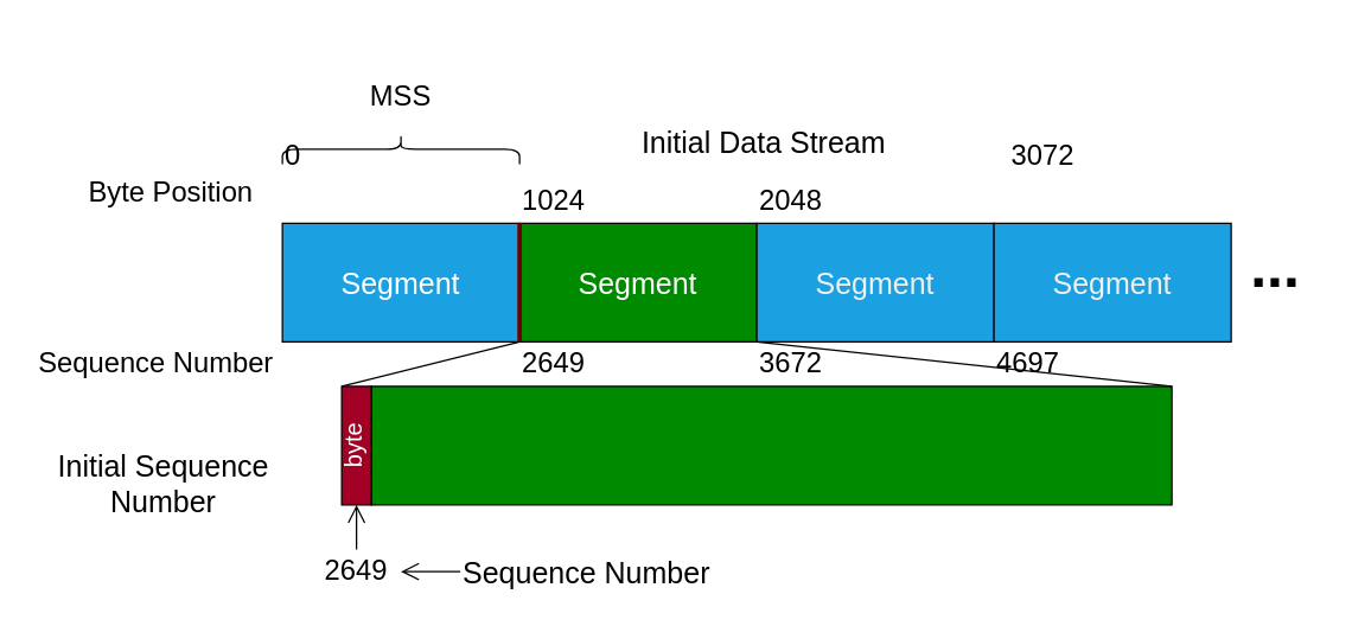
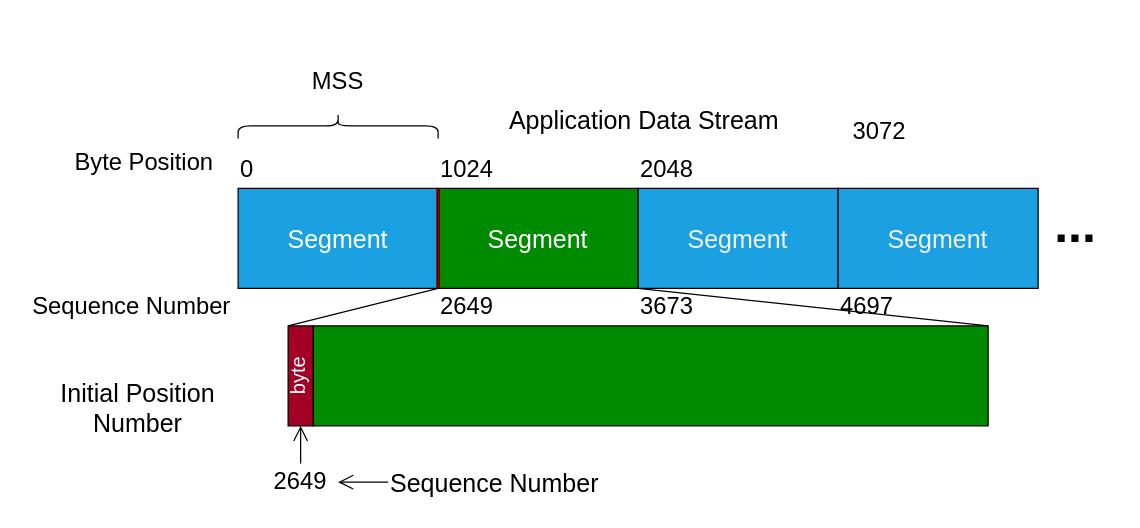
  <mxCell id="0" />
  <mxCell id="1" parent="0" />
  <mxCell id="2" value="Segment" style="rounded=0;whiteSpace=wrap;html=1;fontSize=20;fillColor=#1ba1e2;fontColor=#ffffff;strokeColor=#000000;" parent="1" vertex="1"><mxGeometry x="190" y="150" width="160" height="80" as="geometry" /></mxCell>
  <mxCell id="3" value="Segment" style="rounded=0;whiteSpace=wrap;html=1;fontSize=20;fillColor=#008a00;fontColor=#ffffff;strokeColor=#000000;" parent="1" vertex="1"><mxGeometry x="350" y="150" width="160" height="80" as="geometry" /></mxCell>
  <mxCell id="4" value="&#10;&#10;&lt;span style=&quot;color: rgb(240, 240, 240); font-family: helvetica; font-size: 20px; font-style: normal; font-weight: 400; letter-spacing: normal; text-align: center; text-indent: 0px; text-transform: none; word-spacing: 0px; display: inline; float: none;&quot;&gt;Segment&lt;/span&gt;&#10;&#10;" style="rounded=0;whiteSpace=wrap;html=1;fontSize=20;fillColor=#1ba1e2;fontColor=#ffffff;strokeColor=#000000;labelBackgroundColor=none;" parent="1" vertex="1"><mxGeometry x="510" y="150" width="160" height="80" as="geometry" /></mxCell>
  <mxCell id="5" value="&#10;&#10;&lt;span style=&quot;color: rgb(240, 240, 240); font-family: helvetica; font-size: 20px; font-style: normal; font-weight: 400; letter-spacing: normal; text-align: center; text-indent: 0px; text-transform: none; word-spacing: 0px; display: inline; float: none;&quot;&gt;Segment&lt;/span&gt;&#10;&#10;" style="rounded=0;whiteSpace=wrap;html=1;fontSize=20;fillColor=#1ba1e2;fontColor=#ffffff;strokeColor=#000000;labelBackgroundColor=none;" parent="1" vertex="1"><mxGeometry x="670" y="150" width="160" height="80" as="geometry" /></mxCell>
  <mxCell id="6" value="" style="shape=curlyBracket;whiteSpace=wrap;html=1;rounded=1;flipH=1;rotation=-90;" parent="1" vertex="1"><mxGeometry x="260" y="20" width="20" height="160" as="geometry" /></mxCell>
  <mxCell id="7" value="MSS" style="text;html=1;strokeColor=none;fillColor=none;align=center;verticalAlign=middle;whiteSpace=wrap;rounded=0;fontSize=19;" parent="1" vertex="1"><mxGeometry x="240" y="50" width="60" height="30" as="geometry" /></mxCell>
  <mxCell id="8" value="..." style="text;html=1;strokeColor=none;fillColor=none;align=center;verticalAlign=bottom;whiteSpace=wrap;rounded=0;fontSize=40;fontStyle=1" parent="1" vertex="1"><mxGeometry x="830" y="175" width="60" height="30" as="geometry" /></mxCell>
- <mxCell id="9" value="Initial Data Stream" style="text;html=1;strokeColor=none;fillColor=none;align=center;verticalAlign=middle;whiteSpace=wrap;rounded=0;fontSize=20;fontStyle=0" parent="1" vertex="1"><mxGeometry x="380" y="80" width="270" height="30" as="geometry" /></mxCell>
- <mxCell id="10" value="0" style="text;html=1;strokeColor=none;fillColor=none;align=left;verticalAlign=middle;whiteSpace=wrap;rounded=0;fontSize=19;" parent="1" vertex="1"><mxGeometry x="190" y="90" width="60" height="30" as="geometry" /></mxCell>
+ <mxCell id="9" value="Application Data Stream" style="text;html=1;strokeColor=none;fillColor=none;align=center;verticalAlign=middle;whiteSpace=wrap;rounded=0;fontSize=20;fontStyle=0" parent="1" vertex="1"><mxGeometry x="380" y="80" width="270" height="30" as="geometry" /></mxCell>
+ <mxCell id="10" value="0" style="text;html=1;strokeColor=none;fillColor=none;align=left;verticalAlign=middle;whiteSpace=wrap;rounded=0;fontSize=19;" parent="1" vertex="1"><mxGeometry x="190" y="120" width="60" height="30" as="geometry" /></mxCell>
  <mxCell id="11" value="1024" style="text;html=1;strokeColor=none;fillColor=none;align=left;verticalAlign=middle;whiteSpace=wrap;rounded=0;fontSize=19;" parent="1" vertex="1"><mxGeometry x="350" y="120" width="60" height="30" as="geometry" /></mxCell>
  <mxCell id="12" value="2048" style="text;html=1;strokeColor=none;fillColor=none;align=left;verticalAlign=middle;whiteSpace=wrap;rounded=0;fontSize=19;" parent="1" vertex="1"><mxGeometry x="510" y="120" width="60" height="30" as="geometry" /></mxCell>
  <mxCell id="13" value="3072" style="text;html=1;strokeColor=none;fillColor=none;align=left;verticalAlign=middle;whiteSpace=wrap;rounded=0;fontSize=19;" parent="1" vertex="1"><mxGeometry x="680" y="90" width="60" height="30" as="geometry" /></mxCell>
  <mxCell id="14" value="" style="rounded=0;whiteSpace=wrap;html=1;fontSize=20;fillColor=#008a00;fontColor=#ffffff;strokeColor=#000000;" parent="1" vertex="1"><mxGeometry x="250" y="260" width="540" height="80" as="geometry" /></mxCell>
  <mxCell id="15" value="" style="rounded=0;whiteSpace=wrap;html=1;fontSize=20;fillColor=#a20025;fontColor=#ffffff;strokeColor=#000000;" parent="1" vertex="1"><mxGeometry x="230" y="260" width="20" height="80" as="geometry" /></mxCell>
  <mxCell id="16" style="edgeStyle=none;html=1;exitX=0.5;exitY=0;exitDx=0;exitDy=0;entryX=0.5;entryY=1;entryDx=0;entryDy=0;fontSize=20;endArrow=open;endFill=0;endSize=10;" parent="1" source="17" target="15" edge="1"><mxGeometry relative="1" as="geometry" /></mxCell>
  <mxCell id="17" value="2649" style="text;html=1;strokeColor=none;fillColor=none;align=center;verticalAlign=middle;whiteSpace=wrap;rounded=0;fontSize=19;" parent="1" vertex="1"><mxGeometry x="210" y="370" width="60" height="30" as="geometry" /></mxCell>
  <mxCell id="18" style="edgeStyle=none;html=1;exitX=0;exitY=0.5;exitDx=0;exitDy=0;entryX=1;entryY=0.5;entryDx=0;entryDy=0;fontSize=20;endArrow=open;endFill=0;endSize=10;" parent="1" source="19" target="17" edge="1"><mxGeometry relative="1" as="geometry" /></mxCell>
  <mxCell id="19" value="Sequence Number" style="text;html=1;strokeColor=none;fillColor=none;align=left;verticalAlign=middle;whiteSpace=wrap;rounded=0;fontSize=20;fontStyle=0" parent="1" vertex="1"><mxGeometry x="310" y="370" width="210" height="30" as="geometry" /></mxCell>
  <mxCell id="20" value="" style="endArrow=none;html=1;fontSize=20;endSize=10;entryX=1;entryY=1;entryDx=0;entryDy=0;exitX=0;exitY=0;exitDx=0;exitDy=0;strokeColor=#000000;" parent="1" source="15" target="2" edge="1"><mxGeometry width="50" height="50" relative="1" as="geometry"><mxPoint x="250" y="280" as="sourcePoint" /><mxPoint x="300" y="230" as="targetPoint" /></mxGeometry></mxCell>
  <mxCell id="21" value="" style="endArrow=none;html=1;fontSize=20;endSize=10;entryX=1;entryY=1;entryDx=0;entryDy=0;exitX=1;exitY=0;exitDx=0;exitDy=0;strokeColor=#000000;" parent="1" source="14" target="3" edge="1"><mxGeometry width="50" height="50" relative="1" as="geometry"><mxPoint x="240" y="320" as="sourcePoint" /><mxPoint x="360" y="240" as="targetPoint" /></mxGeometry></mxCell>
  <mxCell id="22" value="" style="endArrow=none;html=1;fontSize=20;endSize=10;entryX=0;entryY=0;entryDx=0;entryDy=0;exitX=0;exitY=1;exitDx=0;exitDy=0;fillColor=#a20025;strokeColor=#6F0000;strokeWidth=3;" parent="1" source="3" target="3" edge="1"><mxGeometry width="50" height="50" relative="1" as="geometry"><mxPoint x="350" y="250" as="sourcePoint" /><mxPoint x="400" y="200" as="targetPoint" /></mxGeometry></mxCell>
  <mxCell id="23" value="byte" style="text;html=1;strokeColor=none;fillColor=none;align=center;verticalAlign=bottom;whiteSpace=wrap;rounded=0;rotation=-90;fontSize=16;fontColor=#FFFFFF;" vertex="1" parent="1"><mxGeometry x="210" y="290" width="60" height="20" as="geometry" /></mxCell>
  <mxCell id="24" value="Byte Position" style="text;html=1;strokeColor=none;fillColor=none;align=center;verticalAlign=middle;whiteSpace=wrap;rounded=0;fontSize=19;" vertex="1" parent="1"><mxGeometry x="55" y="115" width="120" height="30" as="geometry" /></mxCell>
  <mxCell id="25" value="Sequence Number" style="text;html=1;strokeColor=none;fillColor=none;align=center;verticalAlign=middle;whiteSpace=wrap;rounded=0;fontSize=19;" vertex="1" parent="1"><mxGeometry x="20" y="230" width="170" height="30" as="geometry" /></mxCell>
  <mxCell id="26" value="2649" style="text;html=1;strokeColor=none;fillColor=none;align=left;verticalAlign=middle;whiteSpace=wrap;rounded=0;fontSize=19;" vertex="1" parent="1"><mxGeometry x="350" y="230" width="60" height="30" as="geometry" /></mxCell>
- <mxCell id="27" value="3672" style="text;html=1;strokeColor=none;fillColor=none;align=left;verticalAlign=middle;whiteSpace=wrap;rounded=0;fontSize=19;" vertex="1" parent="1"><mxGeometry x="510" y="230" width="60" height="30" as="geometry" /></mxCell>
+ <mxCell id="27" value="3673" style="text;html=1;strokeColor=none;fillColor=none;align=left;verticalAlign=middle;whiteSpace=wrap;rounded=0;fontSize=19;" vertex="1" parent="1"><mxGeometry x="510" y="230" width="60" height="30" as="geometry" /></mxCell>
  <mxCell id="28" value="4697" style="text;html=1;strokeColor=none;fillColor=none;align=left;verticalAlign=middle;whiteSpace=wrap;rounded=0;fontSize=19;" vertex="1" parent="1"><mxGeometry x="670" y="230" width="60" height="30" as="geometry" /></mxCell>
- <mxCell id="29" value="Initial Sequence Number" style="text;html=1;strokeColor=none;fillColor=none;align=center;verticalAlign=middle;whiteSpace=wrap;rounded=0;fontSize=20;fontStyle=0" vertex="1" parent="1"><mxGeometry x="20" y="300" width="180" height="50" as="geometry" /></mxCell>
+ <mxCell id="29" value="Initial Position Number" style="text;html=1;strokeColor=none;fillColor=none;align=center;verticalAlign=middle;whiteSpace=wrap;rounded=0;fontSize=20;fontStyle=0" vertex="1" parent="1"><mxGeometry x="20" y="300" width="180" height="50" as="geometry" /></mxCell>
